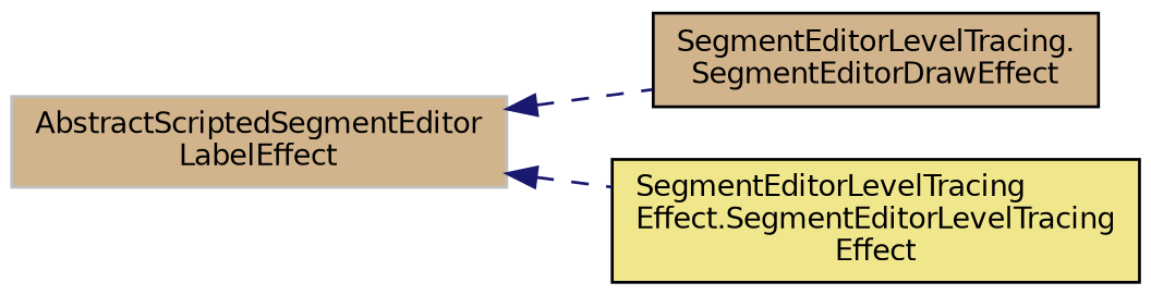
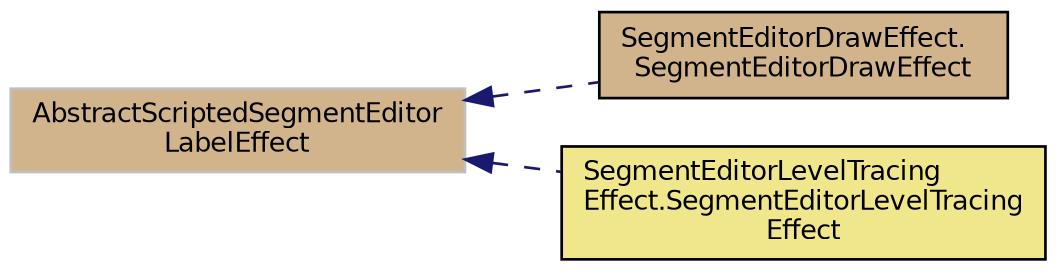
  digraph {
    rankdir=LR
    node [color=black fontname=Helvetica fontsize=10 shape=record style=filled fillcolor=tan]
    edge [color=midnightblue dir=back fontname=Helvetica fontsize=10 labelfontname=Helvetica labelfontsize=10 style=dashed]
    n1 [color=grey75 height=0.2 label="AbstractScriptedSegmentEditor\lLabelEffect" width=0.4]
-   n2 [height=0.2 label="SegmentEditorLevelTracing.\lSegmentEditorDrawEffect" width=0.4]
+   n2 [height=0.2 label="SegmentEditorDrawEffect.\lSegmentEditorDrawEffect" width=0.4]
    n3 [height=0.2 label="SegmentEditorLevelTracing\lEffect.SegmentEditorLevelTracing\lEffect" width=0.4 fillcolor=khaki]
    n1 -> n2
    n1 -> n3
  }
